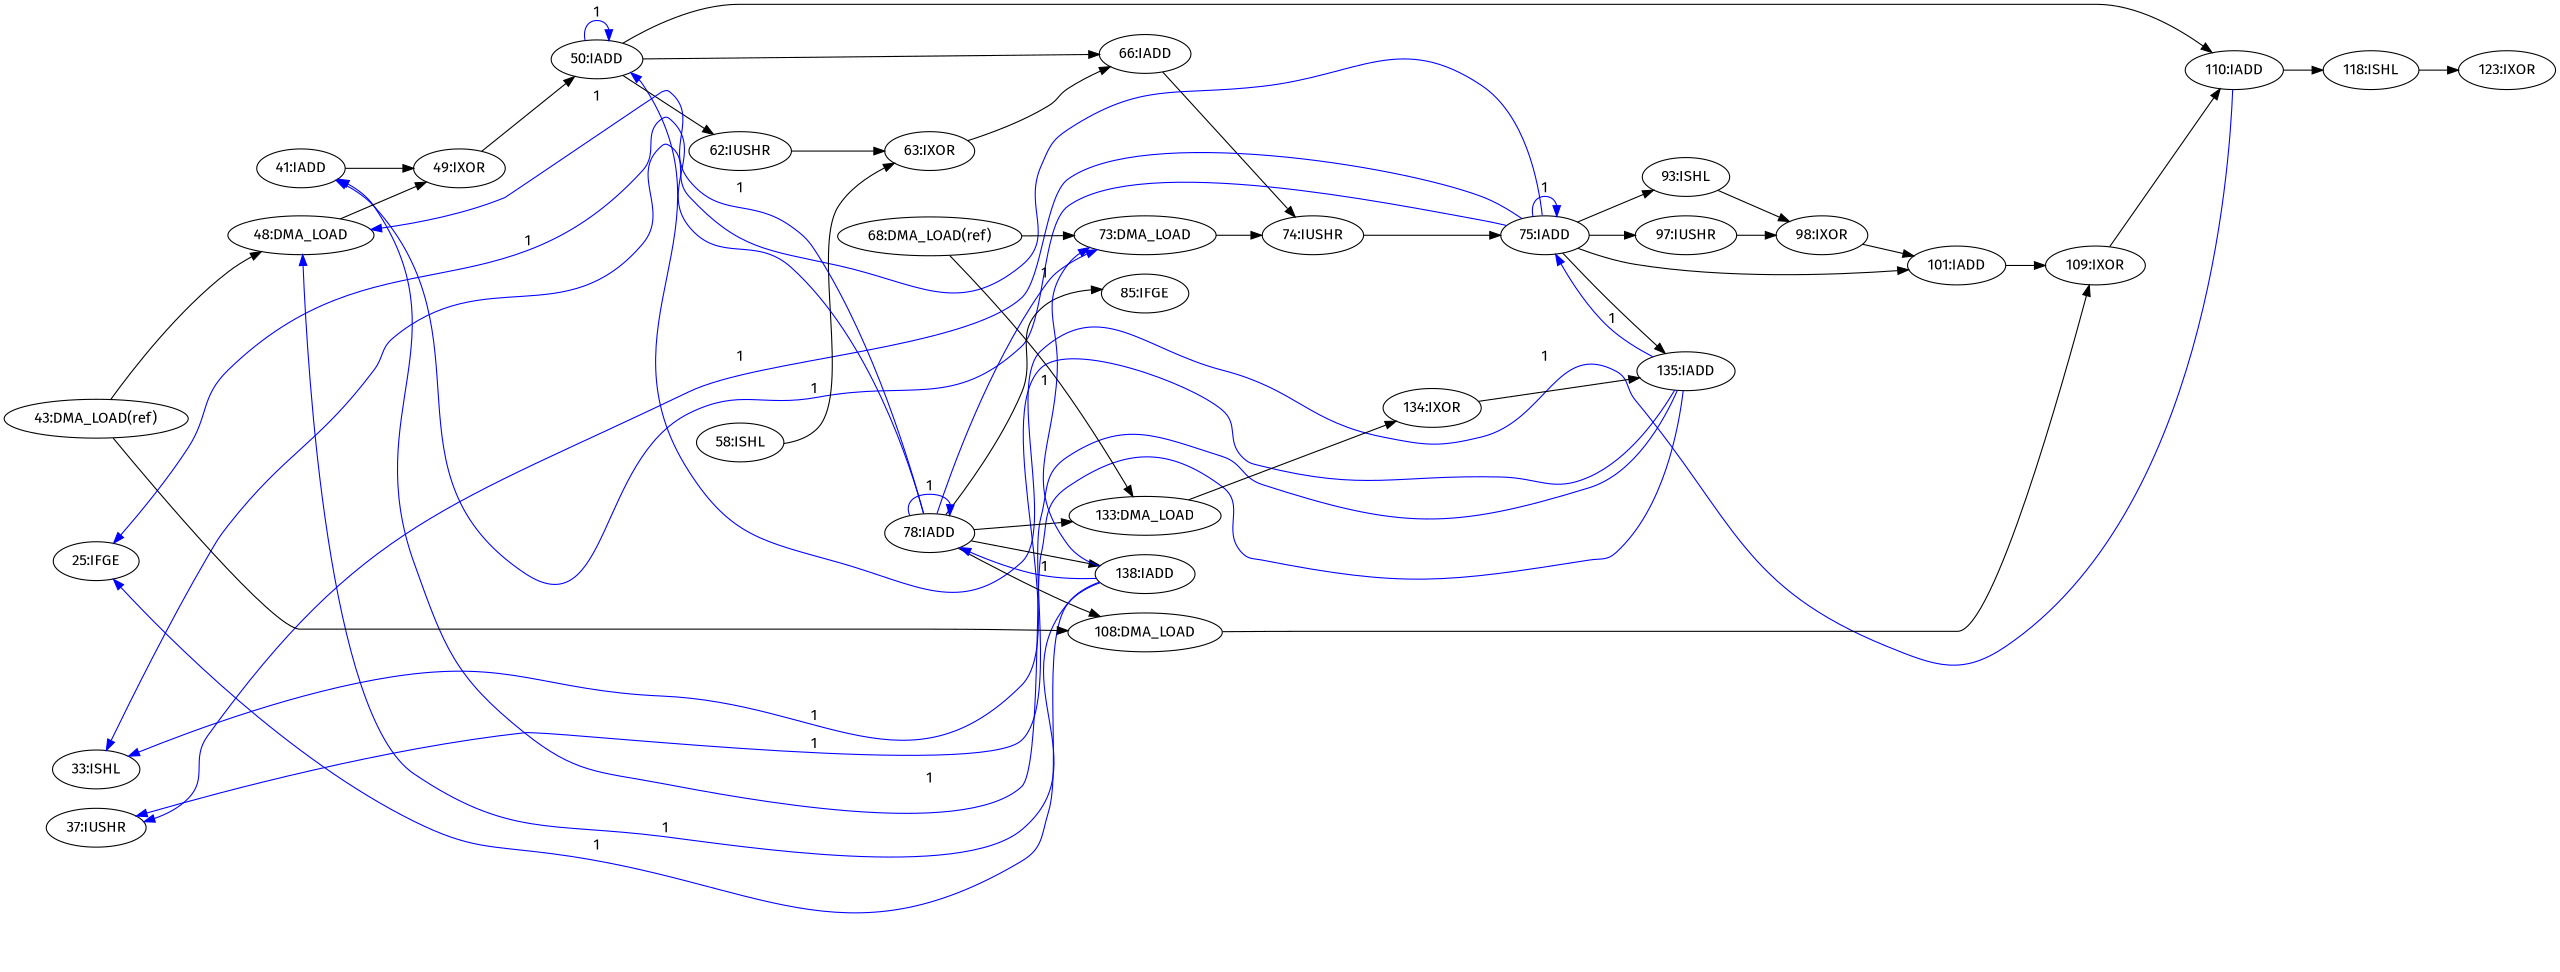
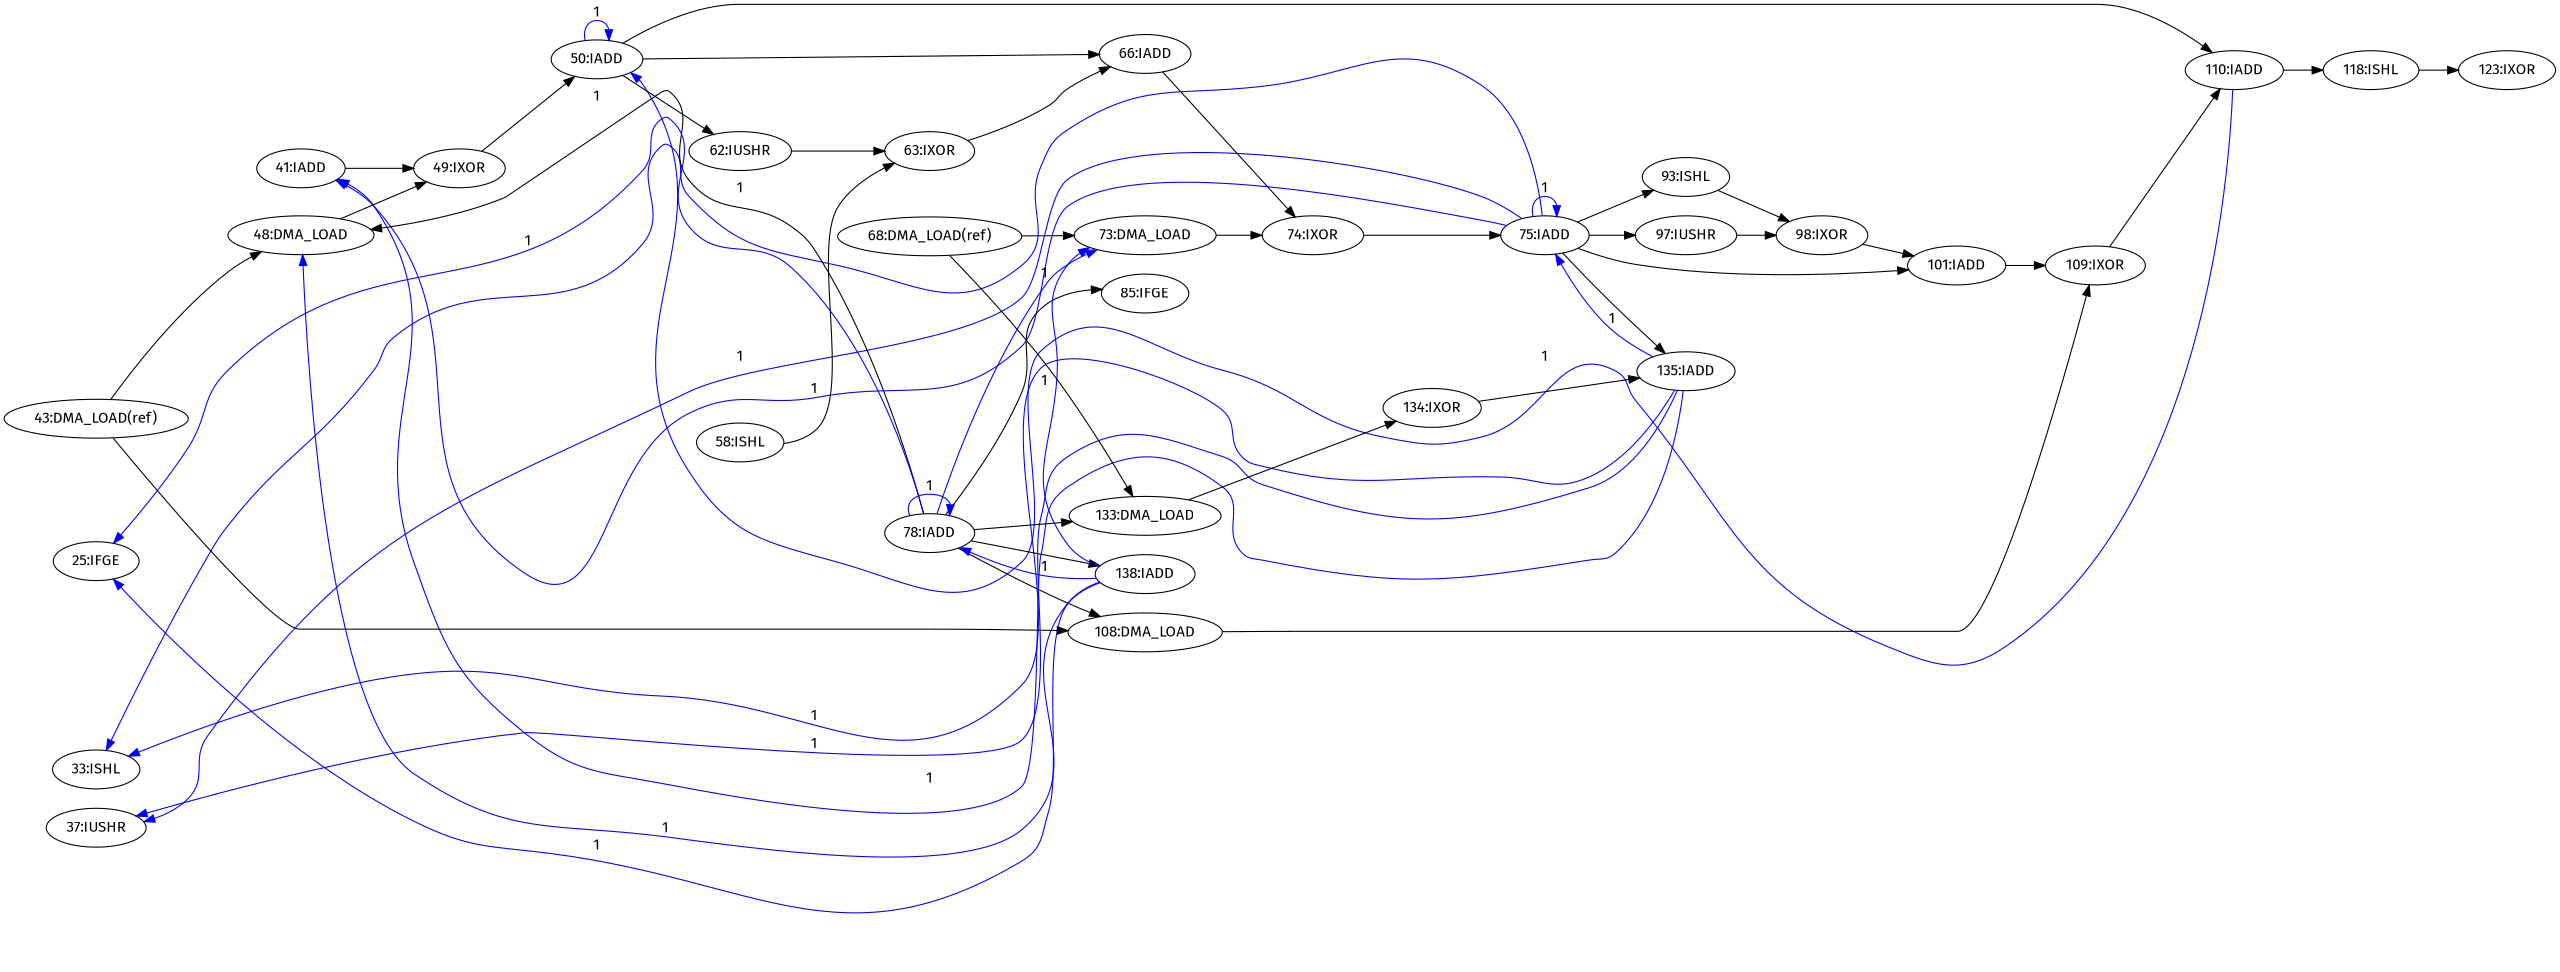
  digraph {
    fontname="Fira Sans"
    rankdir=LR
    node [fontname="Fira Sans"]
    edge [fontname="Fira Sans"]
    n1 [label="109:IXOR"]
    n2 [label="110:IADD"]
    n3 [label="50:IADD"]
    n4 [label="118:ISHL"]
    n5 [label="101:IADD"]
    n6 [label="108:DMA_LOAD"]
    n7 [label="66:IADD"]
-   n8 [label="74:IUSHR"]
+   n8 [label="74:IXOR"]
    n9 [label="75:IADD"]
    n10 [label="63:IXOR"]
    n11 [label="62:IUSHR"]
    n12 [label="58:ISHL"]
    n13 [label="93:ISHL"]
    n14 [label="98:IXOR"]
    n15 [label="97:IUSHR"]
    n16 [label="33:ISHL"]
    n17 [label="37:IUSHR"]
    n18 [label="135:IADD"]
    n19 [label="41:IADD"]
    n20 [label="49:IXOR"]
    n21 [label="85:IFGE"]
    n22 [label="78:IADD"]
    n23 [label="73:DMA_LOAD"]
    n24 [label="133:DMA_LOAD"]
    n25 [label="48:DMA_LOAD"]
    n26 [label="138:IADD"]
    n27 [label="25:IFGE"]
    n28 [label="134:IXOR"]
    n29 [label="123:IXOR"]
    n30 [label="43:DMA_LOAD(ref)"]
    n31 [label="68:DMA_LOAD(ref)"]
    n1 -> n2
    n2 -> n3 [color=blue constraint=false label=1]
    n2 -> n4
    n3 -> n2
    n3 -> n3 [color=blue constraint=false label=1]
    n3 -> n7
    n3 -> n11
    n4 -> n29
    n5 -> n1
    n6 -> n1
    n7 -> n8
    n8 -> n9
    n9 -> n5
    n9 -> n9 [color=blue constraint=false label=1]
    n9 -> n13
    n9 -> n15
    n9 -> n16 [color=blue constraint=false label=1]
    n9 -> n17 [color=blue constraint=false label=1]
    n9 -> n18
    n9 -> n19 [color=blue constraint=false label=1]
    n10 -> n7
    n11 -> n10
    n12 -> n10
    n13 -> n14
    n14 -> n5
    n15 -> n14
    n18 -> n9 [color=blue constraint=false label=1]
    n18 -> n16 [color=blue constraint=false label=1]
    n18 -> n17 [color=blue constraint=false label=1]
    n18 -> n19 [color=blue constraint=false label=1]
    n19 -> n20
    n20 -> n3
    n22 -> n6
    n22 -> n21
    n22 -> n22 [color=blue constraint=false label=1]
    n22 -> n23 [color=blue constraint=false label=1]
    n22 -> n24
-   n22 -> n25 [color=blue constraint=false label=1]
+   n22 -> n25 [color=black constraint=false label=1]
    n22 -> n26
    n22 -> n27 [color=blue constraint=false label=1]
    n23 -> n8
    n24 -> n28
    n25 -> n20
    n26 -> n22 [color=blue constraint=false label=1]
    n26 -> n23 [color=blue constraint=false label=1]
    n26 -> n25 [color=blue constraint=false label=1]
    n26 -> n27 [color=blue constraint=false label=1]
    n28 -> n18
    n30 -> n6
    n30 -> n25
    n31 -> n23
    n31 -> n24
  }
